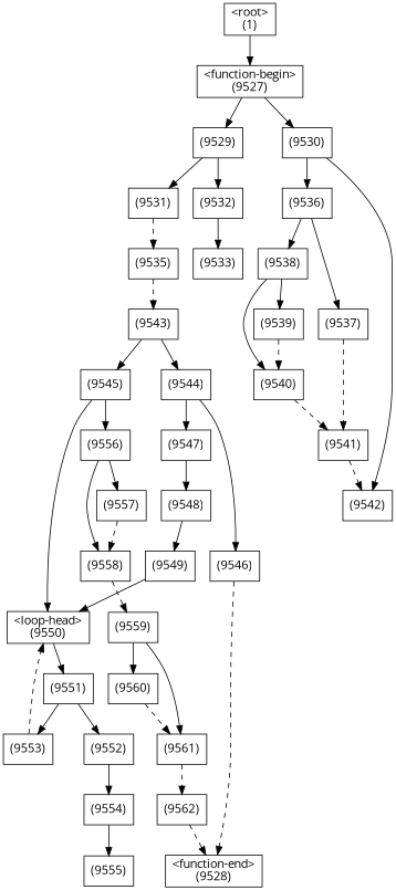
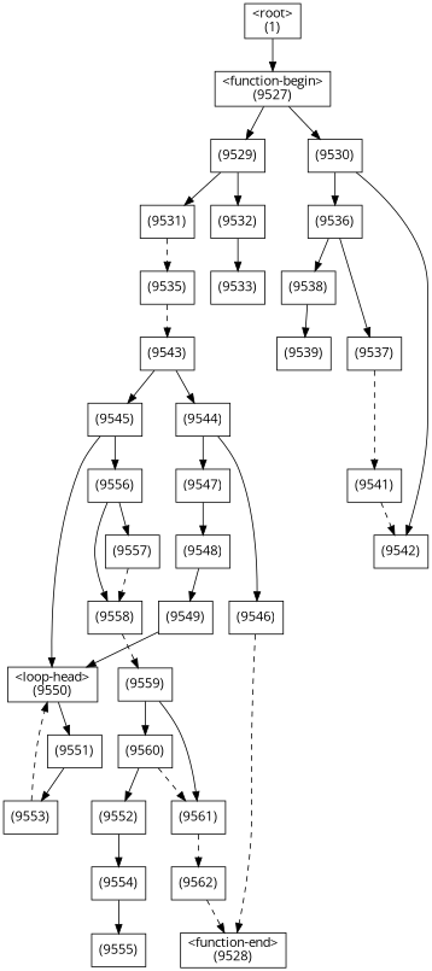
  digraph {
    fontname="Open Sans"
    node [fontname="Open Sans" shape=box]
    edge [fontname="Open Sans" style=solid]
    n1 [label="(9562)"]
    n2 [label="<function-end>\n(9528)"]
    n3 [label="(9561)"]
    n4 [label="(9555)"]
    n5 [label="(9560)"]
    n6 [label="(9559)"]
    n7 [label="(9558)"]
    n8 [label="(9545)"]
    n9 [label="(9556)"]
    n10 [label="<loop-head>\n(9550)"]
    n11 [label="(9557)"]
    n12 [label="(9554)"]
    n13 [label="(9552)"]
    n14 [label="(9553)"]
    n15 [label="(9551)"]
    n16 [label="(9549)"]
    n17 [label="(9548)"]
    n18 [label="(9547)"]
    n19 [label="(9544)"]
    n20 [label="(9546)"]
    n21 [label="(9543)"]
    n22 [label="(9542)"]
    n23 [label="(9535)"]
    n24 [label="(9541)"]
    n25 [label="(9530)"]
    n26 [label="(9536)"]
    n27 [label="(9537)"]
    n28 [label="(9538)"]
-   n29 [label="(9540)"]
    n30 [label="(9539)"]
    n31 [label="(9531)"]
    n32 [label="(9533)"]
    n33 [label="(9532)"]
    n34 [label="(9529)"]
    n35 [label="<function-begin>\n(9527)"]
    n36 [label="<root>\n(1)"]
    n1 -> n2 [style=dashed]
    n3 -> n1 [style=dashed]
    n5 -> n3 [style=dashed]
    n6 -> n3
    n6 -> n5
    n7 -> n6 [style=dashed]
    n8 -> n9
    n8 -> n10
    n9 -> n7
    n9 -> n11
    n10 -> n15
    n11 -> n7 [style=dashed]
    n12 -> n4
    n13 -> n12
    n14 -> n10 [style=dashed]
-   n15 -> n13
+   n5 -> n13
    n15 -> n14
    n16 -> n10
    n17 -> n16
    n18 -> n17
    n19 -> n18
    n19 -> n20
    n20 -> n2 [style=dashed]
    n21 -> n8
    n21 -> n19
    n23 -> n21 [style=dashed]
    n24 -> n22 [style=dashed]
    n25 -> n22
    n25 -> n26
    n26 -> n27
    n26 -> n28
    n27 -> n24 [style=dashed]
-   n28 -> n29
    n28 -> n30
-   n29 -> n24 [style=dashed]
-   n30 -> n29 [style=dashed]
    n31 -> n23 [style=dashed]
    n33 -> n32
    n34 -> n31
    n34 -> n33
    n35 -> n25
    n35 -> n34
    n36 -> n35
  }
